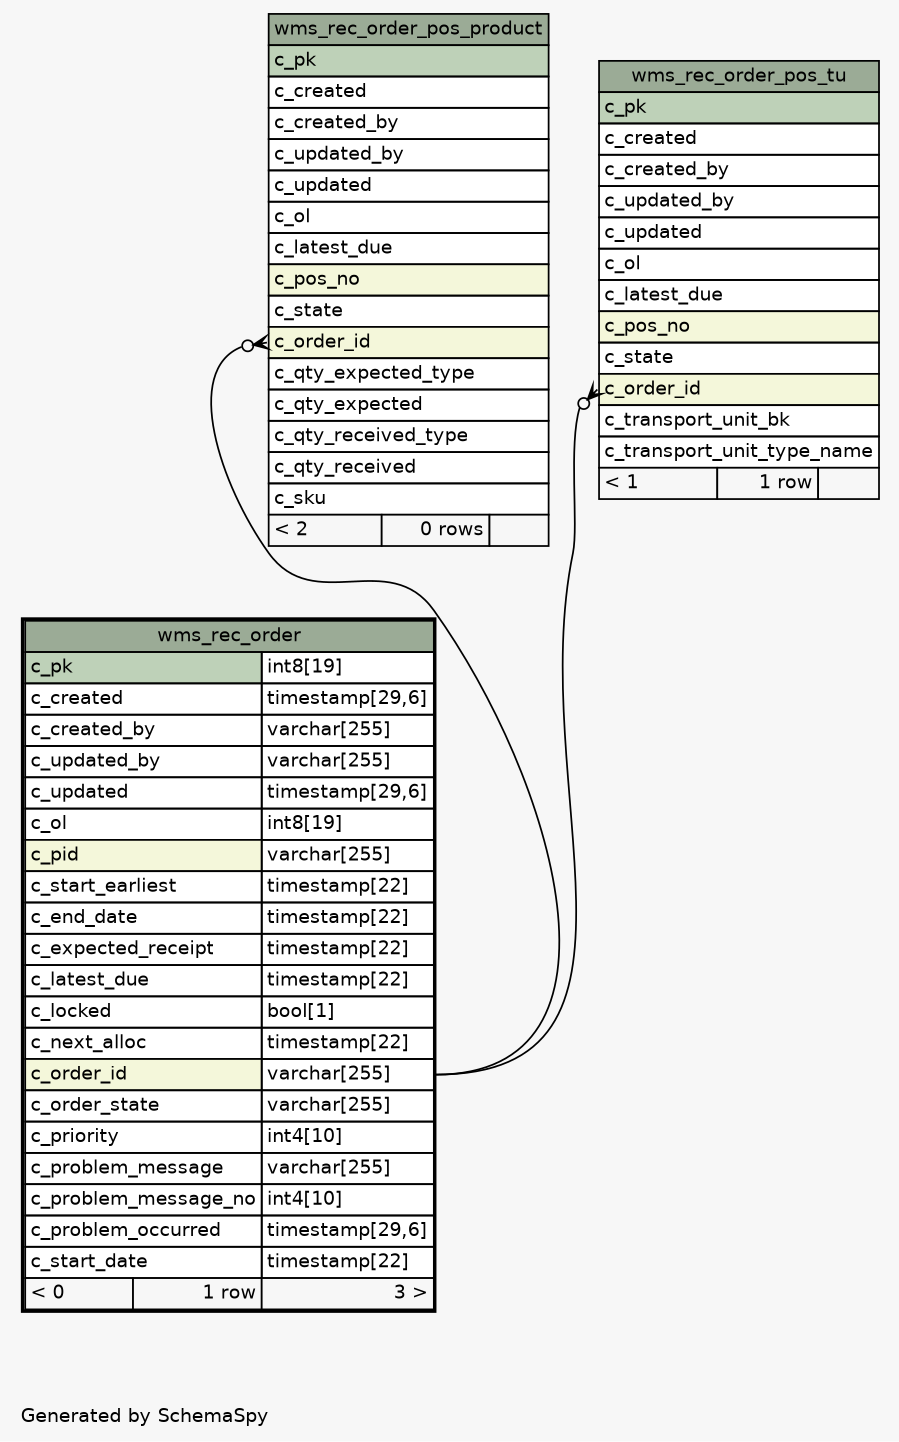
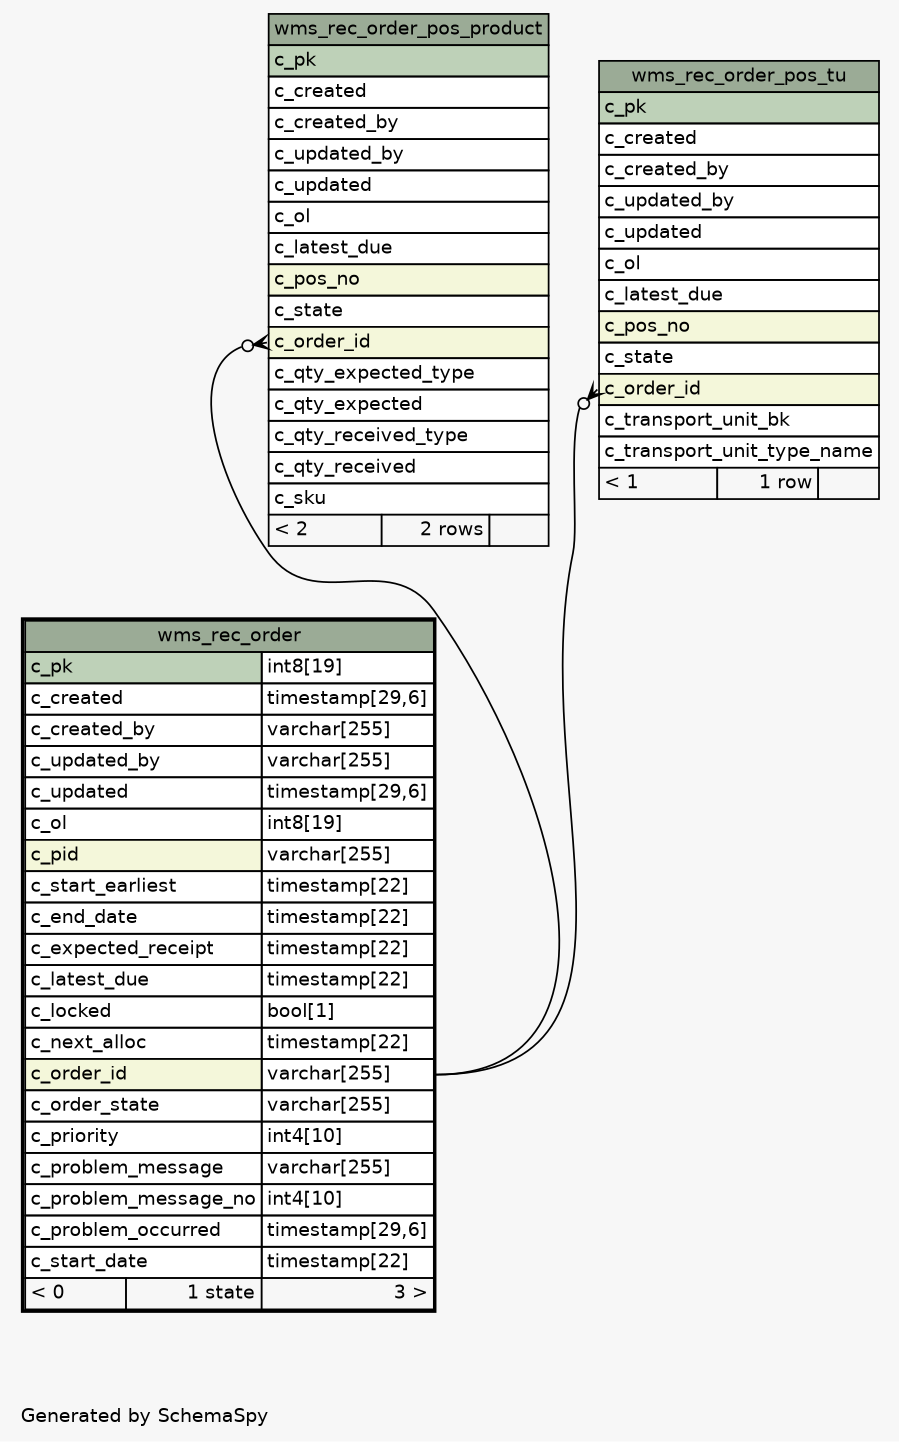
  digraph {
    bgcolor="#f7f7f7"
    fontname=Helvetica
    fontsize=11
    label="\nGenerated by SchemaSpy"
    labeljust=l
    nodesep=0.18
    rankdir=TB
    ranksep=0.46
    node [fontname=Helvetica fontsize=11 shape=plaintext]
    edge [arrowhead=none arrowsize=0.8 arrowtail=crowodot dir=back headport="c_order_id.type:e" tailport="c_order_id:w"]
-   n1 [label=<     <TABLE BORDER="2" CELLBORDER="1" CELLSPACING="0" BGCOLOR="#ffffff">       <TR><TD COLSPAN="3" BGCOLOR="#9bab96" ALIGN="CENTER">wms_rec_order</TD></TR>       <TR><TD PORT="c_pk" COLSPAN="2" BGCOLOR="#bed1b8" ALIGN="LEFT">c_pk</TD><TD PORT="c_pk.type" ALIGN="LEFT">int8[19]</TD></TR>       <TR><TD PORT="c_created" COLSPAN="2" ALIGN="LEFT">c_created</TD><TD PORT="c_created.type" ALIGN="LEFT">timestamp[29,6]</TD></TR>       <TR><TD PORT="c_created_by" COLSPAN="2" ALIGN="LEFT">c_created_by</TD><TD PORT="c_created_by.type" ALIGN="LEFT">varchar[255]</TD></TR>       <TR><TD PORT="c_updated_by" COLSPAN="2" ALIGN="LEFT">c_updated_by</TD><TD PORT="c_updated_by.type" ALIGN="LEFT">varchar[255]</TD></TR>       <TR><TD PORT="c_updated" COLSPAN="2" ALIGN="LEFT">c_updated</TD><TD PORT="c_updated.type" ALIGN="LEFT">timestamp[29,6]</TD></TR>       <TR><TD PORT="c_ol" COLSPAN="2" ALIGN="LEFT">c_ol</TD><TD PORT="c_ol.type" ALIGN="LEFT">int8[19]</TD></TR>       <TR><TD PORT="c_pid" COLSPAN="2" BGCOLOR="#f4f7da" ALIGN="LEFT">c_pid</TD><TD PORT="c_pid.type" ALIGN="LEFT">varchar[255]</TD></TR>       <TR><TD PORT="c_start_earliest" COLSPAN="2" ALIGN="LEFT">c_start_earliest</TD><TD PORT="c_start_earliest.type" ALIGN="LEFT">timestamp[22]</TD></TR>       <TR><TD PORT="c_end_date" COLSPAN="2" ALIGN="LEFT">c_end_date</TD><TD PORT="c_end_date.type" ALIGN="LEFT">timestamp[22]</TD></TR>       <TR><TD PORT="c_expected_receipt" COLSPAN="2" ALIGN="LEFT">c_expected_receipt</TD><TD PORT="c_expected_receipt.type" ALIGN="LEFT">timestamp[22]</TD></TR>       <TR><TD PORT="c_latest_due" COLSPAN="2" ALIGN="LEFT">c_latest_due</TD><TD PORT="c_latest_due.type" ALIGN="LEFT">timestamp[22]</TD></TR>       <TR><TD PORT="c_locked" COLSPAN="2" ALIGN="LEFT">c_locked</TD><TD PORT="c_locked.type" ALIGN="LEFT">bool[1]</TD></TR>       <TR><TD PORT="c_next_alloc" COLSPAN="2" ALIGN="LEFT">c_next_alloc</TD><TD PORT="c_next_alloc.type" ALIGN="LEFT">timestamp[22]</TD></TR>       <TR><TD PORT="c_order_id" COLSPAN="2" BGCOLOR="#f4f7da" ALIGN="LEFT">c_order_id</TD><TD PORT="c_order_id.type" ALIGN="LEFT">varchar[255]</TD></TR>       <TR><TD PORT="c_order_state" COLSPAN="2" ALIGN="LEFT">c_order_state</TD><TD PORT="c_order_state.type" ALIGN="LEFT">varchar[255]</TD></TR>       <TR><TD PORT="c_priority" COLSPAN="2" ALIGN="LEFT">c_priority</TD><TD PORT="c_priority.type" ALIGN="LEFT">int4[10]</TD></TR>       <TR><TD PORT="c_problem_message" COLSPAN="2" ALIGN="LEFT">c_problem_message</TD><TD PORT="c_problem_message.type" ALIGN="LEFT">varchar[255]</TD></TR>       <TR><TD PORT="c_problem_message_no" COLSPAN="2" ALIGN="LEFT">c_problem_message_no</TD><TD PORT="c_problem_message_no.type" ALIGN="LEFT">int4[10]</TD></TR>       <TR><TD PORT="c_problem_occurred" COLSPAN="2" ALIGN="LEFT">c_problem_occurred</TD><TD PORT="c_problem_occurred.type" ALIGN="LEFT">timestamp[29,6]</TD></TR>       <TR><TD PORT="c_start_date" COLSPAN="2" ALIGN="LEFT">c_start_date</TD><TD PORT="c_start_date.type" ALIGN="LEFT">timestamp[22]</TD></TR>       <TR><TD ALIGN="LEFT" BGCOLOR="#f7f7f7">&lt; 0</TD><TD ALIGN="RIGHT" BGCOLOR="#f7f7f7">1 row</TD><TD ALIGN="RIGHT" BGCOLOR="#f7f7f7">3 &gt;</TD></TR>     </TABLE>>]
-   n2 [label=<     <TABLE BORDER="0" CELLBORDER="1" CELLSPACING="0" BGCOLOR="#ffffff">       <TR><TD COLSPAN="3" BGCOLOR="#9bab96" ALIGN="CENTER">wms_rec_order_pos_product</TD></TR>       <TR><TD PORT="c_pk" COLSPAN="3" BGCOLOR="#bed1b8" ALIGN="LEFT">c_pk</TD></TR>       <TR><TD PORT="c_created" COLSPAN="3" ALIGN="LEFT">c_created</TD></TR>       <TR><TD PORT="c_created_by" COLSPAN="3" ALIGN="LEFT">c_created_by</TD></TR>       <TR><TD PORT="c_updated_by" COLSPAN="3" ALIGN="LEFT">c_updated_by</TD></TR>       <TR><TD PORT="c_updated" COLSPAN="3" ALIGN="LEFT">c_updated</TD></TR>       <TR><TD PORT="c_ol" COLSPAN="3" ALIGN="LEFT">c_ol</TD></TR>       <TR><TD PORT="c_latest_due" COLSPAN="3" ALIGN="LEFT">c_latest_due</TD></TR>       <TR><TD PORT="c_pos_no" COLSPAN="3" BGCOLOR="#f4f7da" ALIGN="LEFT">c_pos_no</TD></TR>       <TR><TD PORT="c_state" COLSPAN="3" ALIGN="LEFT">c_state</TD></TR>       <TR><TD PORT="c_order_id" COLSPAN="3" BGCOLOR="#f4f7da" ALIGN="LEFT">c_order_id</TD></TR>       <TR><TD PORT="c_qty_expected_type" COLSPAN="3" ALIGN="LEFT">c_qty_expected_type</TD></TR>       <TR><TD PORT="c_qty_expected" COLSPAN="3" ALIGN="LEFT">c_qty_expected</TD></TR>       <TR><TD PORT="c_qty_received_type" COLSPAN="3" ALIGN="LEFT">c_qty_received_type</TD></TR>       <TR><TD PORT="c_qty_received" COLSPAN="3" ALIGN="LEFT">c_qty_received</TD></TR>       <TR><TD PORT="c_sku" COLSPAN="3" ALIGN="LEFT">c_sku</TD></TR>       <TR><TD ALIGN="LEFT" BGCOLOR="#f7f7f7">&lt; 2</TD><TD ALIGN="RIGHT" BGCOLOR="#f7f7f7">0 rows</TD><TD ALIGN="RIGHT" BGCOLOR="#f7f7f7">  </TD></TR>     </TABLE>>]
+   n1 [label=<     <TABLE BORDER="2" CELLBORDER="1" CELLSPACING="0" BGCOLOR="#ffffff">       <TR><TD COLSPAN="3" BGCOLOR="#9bab96" ALIGN="CENTER">wms_rec_order</TD></TR>       <TR><TD PORT="c_pk" COLSPAN="2" BGCOLOR="#bed1b8" ALIGN="LEFT">c_pk</TD><TD PORT="c_pk.type" ALIGN="LEFT">int8[19]</TD></TR>       <TR><TD PORT="c_created" COLSPAN="2" ALIGN="LEFT">c_created</TD><TD PORT="c_created.type" ALIGN="LEFT">timestamp[29,6]</TD></TR>       <TR><TD PORT="c_created_by" COLSPAN="2" ALIGN="LEFT">c_created_by</TD><TD PORT="c_created_by.type" ALIGN="LEFT">varchar[255]</TD></TR>       <TR><TD PORT="c_updated_by" COLSPAN="2" ALIGN="LEFT">c_updated_by</TD><TD PORT="c_updated_by.type" ALIGN="LEFT">varchar[255]</TD></TR>       <TR><TD PORT="c_updated" COLSPAN="2" ALIGN="LEFT">c_updated</TD><TD PORT="c_updated.type" ALIGN="LEFT">timestamp[29,6]</TD></TR>       <TR><TD PORT="c_ol" COLSPAN="2" ALIGN="LEFT">c_ol</TD><TD PORT="c_ol.type" ALIGN="LEFT">int8[19]</TD></TR>       <TR><TD PORT="c_pid" COLSPAN="2" BGCOLOR="#f4f7da" ALIGN="LEFT">c_pid</TD><TD PORT="c_pid.type" ALIGN="LEFT">varchar[255]</TD></TR>       <TR><TD PORT="c_start_earliest" COLSPAN="2" ALIGN="LEFT">c_start_earliest</TD><TD PORT="c_start_earliest.type" ALIGN="LEFT">timestamp[22]</TD></TR>       <TR><TD PORT="c_end_date" COLSPAN="2" ALIGN="LEFT">c_end_date</TD><TD PORT="c_end_date.type" ALIGN="LEFT">timestamp[22]</TD></TR>       <TR><TD PORT="c_expected_receipt" COLSPAN="2" ALIGN="LEFT">c_expected_receipt</TD><TD PORT="c_expected_receipt.type" ALIGN="LEFT">timestamp[22]</TD></TR>       <TR><TD PORT="c_latest_due" COLSPAN="2" ALIGN="LEFT">c_latest_due</TD><TD PORT="c_latest_due.type" ALIGN="LEFT">timestamp[22]</TD></TR>       <TR><TD PORT="c_locked" COLSPAN="2" ALIGN="LEFT">c_locked</TD><TD PORT="c_locked.type" ALIGN="LEFT">bool[1]</TD></TR>       <TR><TD PORT="c_next_alloc" COLSPAN="2" ALIGN="LEFT">c_next_alloc</TD><TD PORT="c_next_alloc.type" ALIGN="LEFT">timestamp[22]</TD></TR>       <TR><TD PORT="c_order_id" COLSPAN="2" BGCOLOR="#f4f7da" ALIGN="LEFT">c_order_id</TD><TD PORT="c_order_id.type" ALIGN="LEFT">varchar[255]</TD></TR>       <TR><TD PORT="c_order_state" COLSPAN="2" ALIGN="LEFT">c_order_state</TD><TD PORT="c_order_state.type" ALIGN="LEFT">varchar[255]</TD></TR>       <TR><TD PORT="c_priority" COLSPAN="2" ALIGN="LEFT">c_priority</TD><TD PORT="c_priority.type" ALIGN="LEFT">int4[10]</TD></TR>       <TR><TD PORT="c_problem_message" COLSPAN="2" ALIGN="LEFT">c_problem_message</TD><TD PORT="c_problem_message.type" ALIGN="LEFT">varchar[255]</TD></TR>       <TR><TD PORT="c_problem_message_no" COLSPAN="2" ALIGN="LEFT">c_problem_message_no</TD><TD PORT="c_problem_message_no.type" ALIGN="LEFT">int4[10]</TD></TR>       <TR><TD PORT="c_problem_occurred" COLSPAN="2" ALIGN="LEFT">c_problem_occurred</TD><TD PORT="c_problem_occurred.type" ALIGN="LEFT">timestamp[29,6]</TD></TR>       <TR><TD PORT="c_start_date" COLSPAN="2" ALIGN="LEFT">c_start_date</TD><TD PORT="c_start_date.type" ALIGN="LEFT">timestamp[22]</TD></TR>       <TR><TD ALIGN="LEFT" BGCOLOR="#f7f7f7">&lt; 0</TD><TD ALIGN="RIGHT" BGCOLOR="#f7f7f7">1 state</TD><TD ALIGN="RIGHT" BGCOLOR="#f7f7f7">3 &gt;</TD></TR>     </TABLE>>]
+   n2 [label=<     <TABLE BORDER="0" CELLBORDER="1" CELLSPACING="0" BGCOLOR="#ffffff">       <TR><TD COLSPAN="3" BGCOLOR="#9bab96" ALIGN="CENTER">wms_rec_order_pos_product</TD></TR>       <TR><TD PORT="c_pk" COLSPAN="3" BGCOLOR="#bed1b8" ALIGN="LEFT">c_pk</TD></TR>       <TR><TD PORT="c_created" COLSPAN="3" ALIGN="LEFT">c_created</TD></TR>       <TR><TD PORT="c_created_by" COLSPAN="3" ALIGN="LEFT">c_created_by</TD></TR>       <TR><TD PORT="c_updated_by" COLSPAN="3" ALIGN="LEFT">c_updated_by</TD></TR>       <TR><TD PORT="c_updated" COLSPAN="3" ALIGN="LEFT">c_updated</TD></TR>       <TR><TD PORT="c_ol" COLSPAN="3" ALIGN="LEFT">c_ol</TD></TR>       <TR><TD PORT="c_latest_due" COLSPAN="3" ALIGN="LEFT">c_latest_due</TD></TR>       <TR><TD PORT="c_pos_no" COLSPAN="3" BGCOLOR="#f4f7da" ALIGN="LEFT">c_pos_no</TD></TR>       <TR><TD PORT="c_state" COLSPAN="3" ALIGN="LEFT">c_state</TD></TR>       <TR><TD PORT="c_order_id" COLSPAN="3" BGCOLOR="#f4f7da" ALIGN="LEFT">c_order_id</TD></TR>       <TR><TD PORT="c_qty_expected_type" COLSPAN="3" ALIGN="LEFT">c_qty_expected_type</TD></TR>       <TR><TD PORT="c_qty_expected" COLSPAN="3" ALIGN="LEFT">c_qty_expected</TD></TR>       <TR><TD PORT="c_qty_received_type" COLSPAN="3" ALIGN="LEFT">c_qty_received_type</TD></TR>       <TR><TD PORT="c_qty_received" COLSPAN="3" ALIGN="LEFT">c_qty_received</TD></TR>       <TR><TD PORT="c_sku" COLSPAN="3" ALIGN="LEFT">c_sku</TD></TR>       <TR><TD ALIGN="LEFT" BGCOLOR="#f7f7f7">&lt; 2</TD><TD ALIGN="RIGHT" BGCOLOR="#f7f7f7">2 rows</TD><TD ALIGN="RIGHT" BGCOLOR="#f7f7f7">  </TD></TR>     </TABLE>>]
    n3 [label=<     <TABLE BORDER="0" CELLBORDER="1" CELLSPACING="0" BGCOLOR="#ffffff">       <TR><TD COLSPAN="3" BGCOLOR="#9bab96" ALIGN="CENTER">wms_rec_order_pos_tu</TD></TR>       <TR><TD PORT="c_pk" COLSPAN="3" BGCOLOR="#bed1b8" ALIGN="LEFT">c_pk</TD></TR>       <TR><TD PORT="c_created" COLSPAN="3" ALIGN="LEFT">c_created</TD></TR>       <TR><TD PORT="c_created_by" COLSPAN="3" ALIGN="LEFT">c_created_by</TD></TR>       <TR><TD PORT="c_updated_by" COLSPAN="3" ALIGN="LEFT">c_updated_by</TD></TR>       <TR><TD PORT="c_updated" COLSPAN="3" ALIGN="LEFT">c_updated</TD></TR>       <TR><TD PORT="c_ol" COLSPAN="3" ALIGN="LEFT">c_ol</TD></TR>       <TR><TD PORT="c_latest_due" COLSPAN="3" ALIGN="LEFT">c_latest_due</TD></TR>       <TR><TD PORT="c_pos_no" COLSPAN="3" BGCOLOR="#f4f7da" ALIGN="LEFT">c_pos_no</TD></TR>       <TR><TD PORT="c_state" COLSPAN="3" ALIGN="LEFT">c_state</TD></TR>       <TR><TD PORT="c_order_id" COLSPAN="3" BGCOLOR="#f4f7da" ALIGN="LEFT">c_order_id</TD></TR>       <TR><TD PORT="c_transport_unit_bk" COLSPAN="3" ALIGN="LEFT">c_transport_unit_bk</TD></TR>       <TR><TD PORT="c_transport_unit_type_name" COLSPAN="3" ALIGN="LEFT">c_transport_unit_type_name</TD></TR>       <TR><TD ALIGN="LEFT" BGCOLOR="#f7f7f7">&lt; 1</TD><TD ALIGN="RIGHT" BGCOLOR="#f7f7f7">1 row</TD><TD ALIGN="RIGHT" BGCOLOR="#f7f7f7">  </TD></TR>     </TABLE>>]
    n2 -> n1
    n3 -> n1
  }
